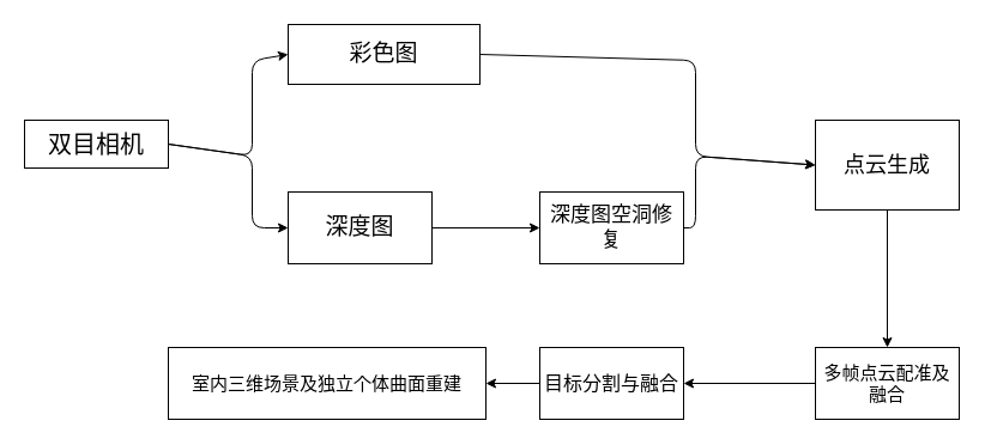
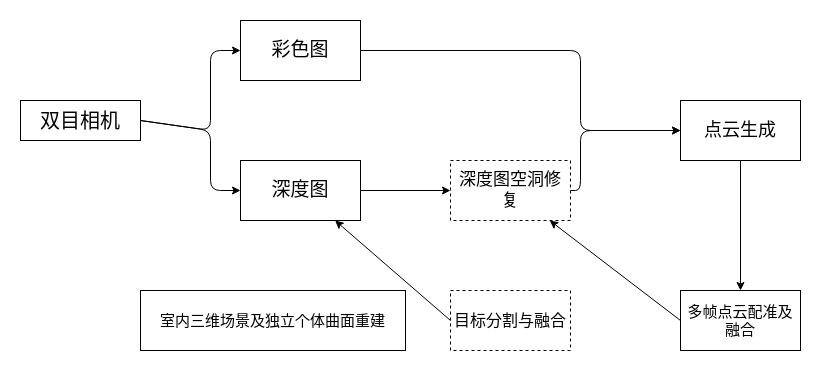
  <mxCell id="0" />
  <mxCell id="1" parent="0" />
  <mxCell id="2" value="双目相机" style="rounded=0;whiteSpace=wrap;fontSize=20;" vertex="1" parent="1"><mxGeometry x="20" y="100" width="120" height="40" as="geometry" /></mxCell>
  <mxCell id="3" value="" style="endArrow=classic;exitX=1;exitY=0.5;exitDx=0;exitDy=0;entryX=0;entryY=0.5;entryDx=0;entryDy=0;" edge="1" parent="1" source="2" target="4"><mxGeometry width="50" height="50" relative="1" as="geometry"><mxPoint x="190" y="170" as="sourcePoint" /><mxPoint x="220" y="130" as="targetPoint" /><Array as="points"><mxPoint x="210" y="130" /><mxPoint x="210" y="50" /></Array></mxGeometry></mxCell>
- <mxCell id="4" value="彩色图" style="rounded=0;whiteSpace=wrap;fontSize=19;" vertex="1" parent="1"><mxGeometry x="240" y="20" width="160" height="50" as="geometry" /></mxCell>
+ <mxCell id="4" value="彩色图" style="rounded=0;whiteSpace=wrap;fontSize=19;" vertex="1" parent="1"><mxGeometry x="240" y="20" width="120" height="60" as="geometry" /></mxCell>
  <mxCell id="5" value="深度图" style="rounded=0;whiteSpace=wrap;fontSize=19;" vertex="1" parent="1"><mxGeometry x="240" y="160" width="120" height="60" as="geometry" /></mxCell>
  <mxCell id="6" value="" style="endArrow=classic;exitX=1;exitY=0.5;exitDx=0;exitDy=0;entryX=0;entryY=0.5;entryDx=0;entryDy=0;" edge="1" parent="1" source="2" target="5"><mxGeometry width="50" height="50" relative="1" as="geometry"><mxPoint x="150" y="140" as="sourcePoint" /><mxPoint x="250" y="60" as="targetPoint" /><Array as="points"><mxPoint x="210" y="130" /><mxPoint x="210" y="190" /></Array></mxGeometry></mxCell>
- <mxCell id="7" value="深度图空洞修复" style="rounded=0;whiteSpace=wrap;fontSize=17;" vertex="1" parent="1"><mxGeometry x="450" y="160" width="120" height="60" as="geometry" /></mxCell>
+ <mxCell id="7" value="深度图空洞修复" style="rounded=0;whiteSpace=wrap;fontSize=17;dashed=1;" vertex="1" parent="1"><mxGeometry x="450" y="160" width="120" height="60" as="geometry" /></mxCell>
  <mxCell id="8" value="" style="endArrow=classic;entryX=0;entryY=0.5;entryDx=0;entryDy=0;" edge="1" parent="1" target="7"><mxGeometry width="50" height="50" relative="1" as="geometry"><mxPoint x="360" y="190" as="sourcePoint" /><mxPoint x="460" y="260" as="targetPoint" /></mxGeometry></mxCell>
- <mxCell id="9" value="点云生成" style="rounded=0;whiteSpace=wrap;fontSize=18;" vertex="1" parent="1"><mxGeometry x="680" y="100" width="120" height="75" as="geometry" /></mxCell>
+ <mxCell id="9" value="点云生成" style="rounded=0;whiteSpace=wrap;fontSize=18;" vertex="1" parent="1"><mxGeometry x="680" y="100" width="120" height="60" as="geometry" /></mxCell>
  <mxCell id="10" value="" style="endArrow=classic;exitX=1;exitY=0.5;exitDx=0;exitDy=0;entryX=0;entryY=0.5;entryDx=0;entryDy=0;" edge="1" parent="1" source="4" target="9"><mxGeometry width="50" height="50" relative="1" as="geometry"><mxPoint x="430" y="40" as="sourcePoint" /><mxPoint x="530" y="-40" as="targetPoint" /><Array as="points"><mxPoint x="580" y="50" /><mxPoint x="580" y="130" /></Array></mxGeometry></mxCell>
  <mxCell id="11" value="" style="endArrow=classic;exitX=1;exitY=0.5;exitDx=0;exitDy=0;entryX=0;entryY=0.5;entryDx=0;entryDy=0;" edge="1" parent="1" source="7" target="9"><mxGeometry width="50" height="50" relative="1" as="geometry"><mxPoint x="370" y="200" as="sourcePoint" /><mxPoint x="460" y="200" as="targetPoint" /><Array as="points"><mxPoint x="580" y="190" /><mxPoint x="580" y="130" /></Array></mxGeometry></mxCell>
  <mxCell id="12" value="多帧点云配准及融合" style="rounded=0;whiteSpace=wrap;fontSize=15;" vertex="1" parent="1"><mxGeometry x="680" y="290" width="120" height="60" as="geometry" /></mxCell>
  <mxCell id="13" value="" style="endArrow=classic;entryX=0.5;entryY=0;entryDx=0;entryDy=0;exitX=0.5;exitY=1;exitDx=0;exitDy=0;" edge="1" parent="1" source="9" target="12"><mxGeometry width="50" height="50" relative="1" as="geometry"><mxPoint x="370" y="200" as="sourcePoint" /><mxPoint x="460" y="200" as="targetPoint" /></mxGeometry></mxCell>
- <mxCell id="14" value="目标分割与融合" style="rounded=0;whiteSpace=wrap;fontSize=16;" vertex="1" parent="1"><mxGeometry x="450" y="290" width="120" height="60" as="geometry" /></mxCell>
- <mxCell id="15" value="" style="endArrow=classic;entryX=1;entryY=0.5;entryDx=0;entryDy=0;exitX=0;exitY=0.5;exitDx=0;exitDy=0;" edge="1" parent="1" source="12" target="14"><mxGeometry width="50" height="50" relative="1" as="geometry"><mxPoint x="750" y="170" as="sourcePoint" /><mxPoint x="750" y="300" as="targetPoint" /></mxGeometry></mxCell>
+ <mxCell id="14" value="目标分割与融合" style="rounded=0;whiteSpace=wrap;fontSize=16;dashed=1;" vertex="1" parent="1"><mxGeometry x="450" y="290" width="120" height="60" as="geometry" /></mxCell>
+ <mxCell id="15" value="" style="endArrow=classic;exitX=0;exitY=0.5;exitDx=0;exitDy=0;" edge="1" parent="1" source="12" target="7"><mxGeometry width="50" height="50" relative="1" as="geometry"><mxPoint x="750" y="170" as="sourcePoint" /><mxPoint x="750" y="300" as="targetPoint" /></mxGeometry></mxCell>
  <mxCell id="16" value="室内三维场景及独立个体曲面重建" style="rounded=0;whiteSpace=wrap;fontSize=15;" vertex="1" parent="1"><mxGeometry x="140" y="290" width="265" height="60" as="geometry" /></mxCell>
- <mxCell id="17" value="" style="endArrow=classic;entryX=1;entryY=0.5;entryDx=0;entryDy=0;exitX=0;exitY=0.5;exitDx=0;exitDy=0;" edge="1" parent="1" source="14" target="16"><mxGeometry width="50" height="50" relative="1" as="geometry"><mxPoint x="690" y="330" as="sourcePoint" /><mxPoint x="580" y="330" as="targetPoint" /></mxGeometry></mxCell>
+ <mxCell id="17" value="" style="endArrow=classic;exitX=0;exitY=0.5;exitDx=0;exitDy=0;" edge="1" parent="1" source="14" target="5"><mxGeometry width="50" height="50" relative="1" as="geometry"><mxPoint x="690" y="330" as="sourcePoint" /><mxPoint x="580" y="330" as="targetPoint" /></mxGeometry></mxCell>
